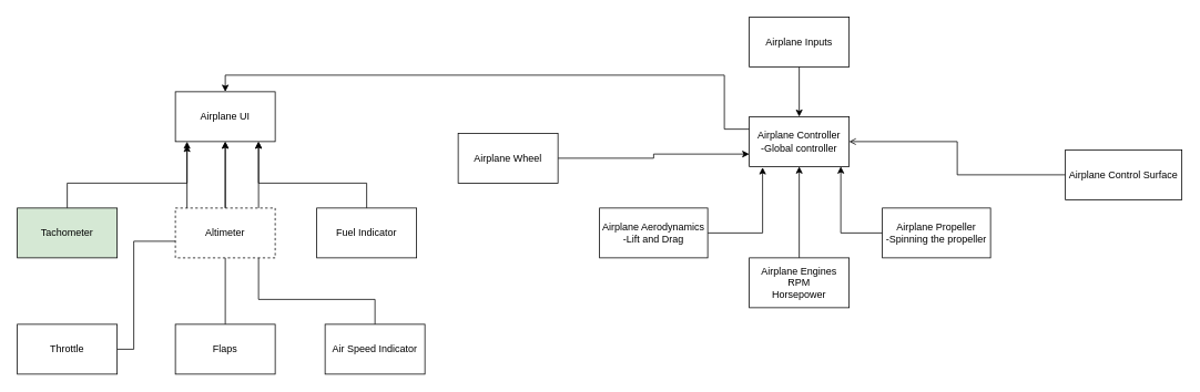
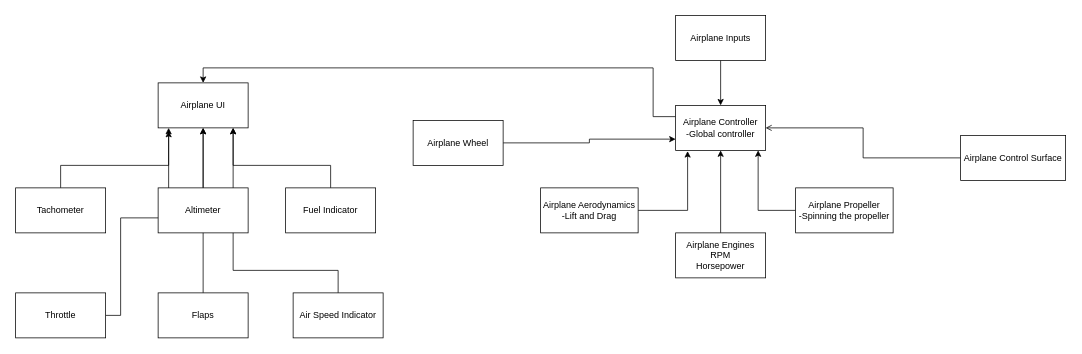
  <mxCell id="0" />
  <mxCell id="1" parent="0" />
  <mxCell id="2" style="edgeStyle=orthogonalEdgeStyle;rounded=0;orthogonalLoop=1;jettySize=auto;html=1;entryX=0.5;entryY=0;entryDx=0;entryDy=0;" edge="1" parent="1" source="3" target="5"><mxGeometry relative="1" as="geometry"><mxPoint x="960" y="100" as="targetPoint" /></mxGeometry></mxCell>
  <mxCell id="3" value="Airplane Inputs" style="rounded=0;whiteSpace=wrap;html=1;" vertex="1" parent="1"><mxGeometry x="900" y="20" width="120" height="60" as="geometry" /></mxCell>
  <mxCell id="4" style="edgeStyle=orthogonalEdgeStyle;rounded=0;orthogonalLoop=1;jettySize=auto;html=1;exitX=0;exitY=0.25;exitDx=0;exitDy=0;entryX=0.5;entryY=0;entryDx=0;entryDy=0;" edge="1" parent="1" source="5" target="16"><mxGeometry relative="1" as="geometry"><Array as="points"><mxPoint x="870" y="155" /><mxPoint x="870" y="90" /><mxPoint x="270" y="90" /></Array></mxGeometry></mxCell>
  <mxCell id="5" value="Airplane Controller&lt;br&gt;-Global controller" style="rounded=0;whiteSpace=wrap;html=1;" vertex="1" parent="1"><mxGeometry x="900" y="140" width="120" height="60" as="geometry" /></mxCell>
  <mxCell id="6" style="edgeStyle=orthogonalEdgeStyle;rounded=0;orthogonalLoop=1;jettySize=auto;html=1;entryX=0.133;entryY=1.017;entryDx=0;entryDy=0;entryPerimeter=0;" edge="1" parent="1" source="7" target="5"><mxGeometry relative="1" as="geometry" /></mxCell>
  <mxCell id="7" value="Airplane Aerodynamics&lt;br&gt;-Lift and Drag" style="rounded=0;whiteSpace=wrap;html=1;" vertex="1" parent="1"><mxGeometry x="720" y="250" width="130" height="60" as="geometry" /></mxCell>
  <mxCell id="8" style="edgeStyle=orthogonalEdgeStyle;rounded=0;orthogonalLoop=1;jettySize=auto;html=1;exitX=0.5;exitY=0;exitDx=0;exitDy=0;" edge="1" parent="1" source="9" target="5"><mxGeometry relative="1" as="geometry" /></mxCell>
  <mxCell id="9" value="Airplane Engines&lt;br&gt;RPM&lt;br&gt;Horsepower" style="rounded=0;whiteSpace=wrap;html=1;" vertex="1" parent="1"><mxGeometry x="900" y="310" width="120" height="60" as="geometry" /></mxCell>
  <mxCell id="10" style="edgeStyle=orthogonalEdgeStyle;rounded=0;orthogonalLoop=1;jettySize=auto;html=1;entryX=0.917;entryY=1;entryDx=0;entryDy=0;entryPerimeter=0;" edge="1" parent="1" source="11" target="5"><mxGeometry relative="1" as="geometry" /></mxCell>
  <mxCell id="11" value="Airplane Propeller&lt;br&gt;-Spinning the propeller" style="rounded=0;whiteSpace=wrap;html=1;" vertex="1" parent="1"><mxGeometry x="1060" y="250" width="130" height="60" as="geometry" /></mxCell>
  <mxCell id="12" style="edgeStyle=orthogonalEdgeStyle;rounded=0;orthogonalLoop=1;jettySize=auto;html=1;entryX=1;entryY=0.5;entryDx=0;entryDy=0;endArrow=open;" edge="1" parent="1" source="13" target="5"><mxGeometry relative="1" as="geometry" /></mxCell>
  <mxCell id="13" value="Airplane Control Surface" style="rounded=0;whiteSpace=wrap;html=1;" vertex="1" parent="1"><mxGeometry x="1280" y="180" width="140" height="60" as="geometry" /></mxCell>
  <mxCell id="14" style="edgeStyle=orthogonalEdgeStyle;rounded=0;orthogonalLoop=1;jettySize=auto;html=1;exitX=1;exitY=0.5;exitDx=0;exitDy=0;entryX=0;entryY=0.75;entryDx=0;entryDy=0;" edge="1" parent="1" source="15" target="5"><mxGeometry relative="1" as="geometry" /></mxCell>
  <mxCell id="15" value="Airplane Wheel" style="rounded=0;whiteSpace=wrap;html=1;" vertex="1" parent="1"><mxGeometry x="550" y="160" width="120" height="60" as="geometry" /></mxCell>
  <mxCell id="16" value="Airplane UI" style="rounded=0;whiteSpace=wrap;html=1;" vertex="1" parent="1"><mxGeometry x="210" y="110" width="120" height="60" as="geometry" /></mxCell>
  <mxCell id="17" style="edgeStyle=orthogonalEdgeStyle;rounded=0;orthogonalLoop=1;jettySize=auto;html=1;" edge="1" parent="1" source="27"><mxGeometry relative="1" as="geometry"><mxPoint x="224" y="170" as="targetPoint" /><Array as="points"><mxPoint x="80" y="220" /><mxPoint x="224" y="220" /></Array></mxGeometry></mxCell>
  <mxCell id="18" style="edgeStyle=orthogonalEdgeStyle;rounded=0;orthogonalLoop=1;jettySize=auto;html=1;exitX=0.5;exitY=0;exitDx=0;exitDy=0;entryX=0.5;entryY=1;entryDx=0;entryDy=0;" edge="1" parent="1" source="28" target="16"><mxGeometry relative="1" as="geometry" /></mxCell>
  <mxCell id="19" style="edgeStyle=orthogonalEdgeStyle;rounded=0;orthogonalLoop=1;jettySize=auto;html=1;" edge="1" parent="1" source="20"><mxGeometry relative="1" as="geometry"><mxPoint x="310" y="170" as="targetPoint" /><Array as="points"><mxPoint x="440" y="220" /><mxPoint x="310" y="220" /></Array></mxGeometry></mxCell>
  <mxCell id="20" value="Fuel Indicator" style="rounded=0;whiteSpace=wrap;html=1;" vertex="1" parent="1"><mxGeometry x="380" y="250" width="120" height="60" as="geometry" /></mxCell>
  <mxCell id="21" style="edgeStyle=orthogonalEdgeStyle;rounded=0;orthogonalLoop=1;jettySize=auto;html=1;entryX=0.117;entryY=1.067;entryDx=0;entryDy=0;entryPerimeter=0;" edge="1" parent="1" source="22" target="16"><mxGeometry relative="1" as="geometry"><Array as="points"><mxPoint x="160" y="420" /><mxPoint x="160" y="290" /><mxPoint x="224" y="290" /></Array></mxGeometry></mxCell>
  <mxCell id="22" value="Throttle" style="rounded=0;whiteSpace=wrap;html=1;" vertex="1" parent="1"><mxGeometry x="20" y="390" width="120" height="60" as="geometry" /></mxCell>
  <mxCell id="23" style="edgeStyle=orthogonalEdgeStyle;rounded=0;orthogonalLoop=1;jettySize=auto;html=1;entryX=0.5;entryY=1;entryDx=0;entryDy=0;" edge="1" parent="1" source="24" target="16"><mxGeometry relative="1" as="geometry" /></mxCell>
  <mxCell id="24" value="Flaps" style="rounded=0;whiteSpace=wrap;html=1;" vertex="1" parent="1"><mxGeometry x="210" y="390" width="120" height="60" as="geometry" /></mxCell>
  <mxCell id="25" style="edgeStyle=orthogonalEdgeStyle;rounded=0;orthogonalLoop=1;jettySize=auto;html=1;" edge="1" parent="1" source="26"><mxGeometry relative="1" as="geometry"><mxPoint x="310" y="170" as="targetPoint" /><Array as="points"><mxPoint x="450" y="360" /><mxPoint x="310" y="360" /></Array></mxGeometry></mxCell>
  <mxCell id="26" value="Air Speed Indicator" style="rounded=0;whiteSpace=wrap;html=1;" vertex="1" parent="1"><mxGeometry x="390" y="390" width="120" height="60" as="geometry" /></mxCell>
- <mxCell id="27" value="Tachometer" style="rounded=0;whiteSpace=wrap;html=1;fillColor=#d5e8d4;" vertex="1" parent="1"><mxGeometry x="20" y="250" width="120" height="60" as="geometry" /></mxCell>
- <mxCell id="28" value="Altimeter" style="rounded=0;whiteSpace=wrap;html=1;dashed=1;" vertex="1" parent="1"><mxGeometry x="210" y="250" width="120" height="60" as="geometry" /></mxCell>
+ <mxCell id="27" value="Tachometer" style="rounded=0;whiteSpace=wrap;html=1;" vertex="1" parent="1"><mxGeometry x="20" y="250" width="120" height="60" as="geometry" /></mxCell>
+ <mxCell id="28" value="Altimeter" style="rounded=0;whiteSpace=wrap;html=1;" vertex="1" parent="1"><mxGeometry x="210" y="250" width="120" height="60" as="geometry" /></mxCell>
